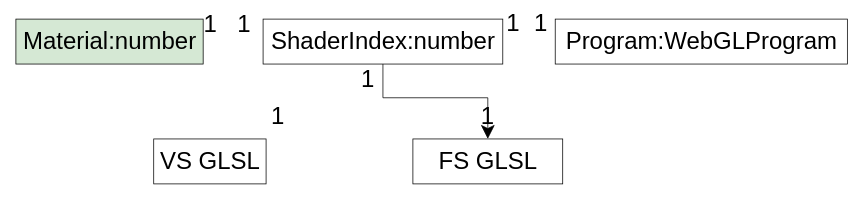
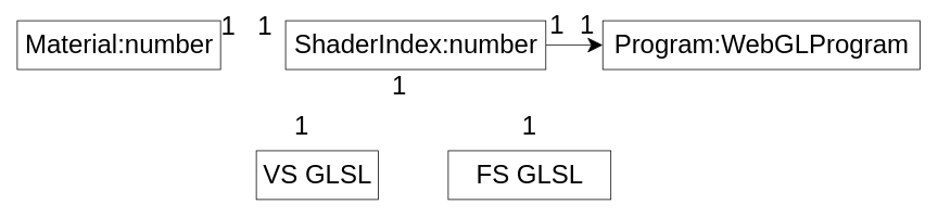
  <mxCell id="0" />
  <mxCell id="1" parent="0" />
- <mxCell id="2" value="Material:number" style="html=1;fontSize=32;fillColor=#d5e8d4;" parent="1" vertex="1"><mxGeometry x="20" y="25" width="250" height="60" as="geometry" /></mxCell>
- <mxCell id="3" style="edgeStyle=orthogonalEdgeStyle;rounded=0;orthogonalLoop=1;jettySize=auto;html=1;entryX=0.5;entryY=0;entryDx=0;entryDy=0;startSize=16;endSize=16;" parent="1" source="4" target="11" edge="1"><mxGeometry relative="1" as="geometry" /></mxCell>
+ <mxCell id="2" value="Material:number" style="html=1;fontSize=32;" parent="1" vertex="1"><mxGeometry x="20" y="25" width="250" height="60" as="geometry" /></mxCell>
+ <mxCell id="3" style="edgeStyle=orthogonalEdgeStyle;rounded=0;orthogonalLoop=1;jettySize=auto;html=1;startSize=16;endSize=16;" parent="1" source="4" target="5" edge="1"><mxGeometry relative="1" as="geometry" /></mxCell>
  <mxCell id="4" value="ShaderIndex:number" style="html=1;fontSize=32;" parent="1" vertex="1"><mxGeometry x="350" y="25" width="320" height="60" as="geometry" /></mxCell>
  <mxCell id="5" value="Program:WebGLProgram" style="html=1;fontSize=32;" parent="1" vertex="1"><mxGeometry x="740" y="25" width="390" height="60" as="geometry" /></mxCell>
  <mxCell id="6" value="&lt;font style=&quot;font-size: 32px&quot;&gt;1&lt;/font&gt;" style="text;html=1;strokeColor=none;fillColor=none;align=center;verticalAlign=middle;whiteSpace=wrap;rounded=0;" parent="1" vertex="1"><mxGeometry x="260" y="22" width="40" height="20" as="geometry" /></mxCell>
  <mxCell id="7" value="&lt;font style=&quot;font-size: 32px&quot;&gt;1&lt;/font&gt;" style="text;html=1;strokeColor=none;fillColor=none;align=center;verticalAlign=middle;whiteSpace=wrap;rounded=0;" parent="1" vertex="1"><mxGeometry x="305" y="22" width="40" height="20" as="geometry" /></mxCell>
  <mxCell id="8" value="&lt;font style=&quot;font-size: 32px&quot;&gt;1&lt;/font&gt;" style="text;html=1;strokeColor=none;fillColor=none;align=center;verticalAlign=middle;whiteSpace=wrap;rounded=0;" parent="1" vertex="1"><mxGeometry x="664" y="20" width="40" height="20" as="geometry" /></mxCell>
  <mxCell id="9" value="&lt;font style=&quot;font-size: 32px&quot;&gt;1&lt;/font&gt;" style="text;html=1;strokeColor=none;fillColor=none;align=center;verticalAlign=middle;whiteSpace=wrap;rounded=0;" parent="1" vertex="1"><mxGeometry x="701" y="20" width="40" height="20" as="geometry" /></mxCell>
- <mxCell id="10" value="VS GLSL" style="html=1;fontSize=32;" parent="1" vertex="1"><mxGeometry x="204" y="185" width="150" height="60" as="geometry" /></mxCell>
+ <mxCell id="10" value="VS GLSL" style="html=1;fontSize=32;" parent="1" vertex="1"><mxGeometry x="314" y="185" width="150" height="60" as="geometry" /></mxCell>
  <mxCell id="11" value="FS GLSL" style="html=1;fontSize=32;" parent="1" vertex="1"><mxGeometry x="550" y="185" width="200" height="60" as="geometry" /></mxCell>
  <mxCell id="12" value="&lt;font style=&quot;font-size: 32px&quot;&gt;1&lt;/font&gt;" style="text;html=1;strokeColor=none;fillColor=none;align=center;verticalAlign=middle;whiteSpace=wrap;rounded=0;" parent="1" vertex="1"><mxGeometry x="470" y="95" width="40" height="20" as="geometry" /></mxCell>
  <mxCell id="13" value="&lt;font style=&quot;font-size: 32px&quot;&gt;1&lt;/font&gt;" style="text;html=1;strokeColor=none;fillColor=none;align=center;verticalAlign=middle;whiteSpace=wrap;rounded=0;" parent="1" vertex="1"><mxGeometry x="350" y="145" width="40" height="20" as="geometry" /></mxCell>
  <mxCell id="14" value="&lt;font style=&quot;font-size: 32px&quot;&gt;1&lt;/font&gt;" style="text;html=1;strokeColor=none;fillColor=none;align=center;verticalAlign=middle;whiteSpace=wrap;rounded=0;" parent="1" vertex="1"><mxGeometry x="630" y="145" width="40" height="20" as="geometry" /></mxCell>
